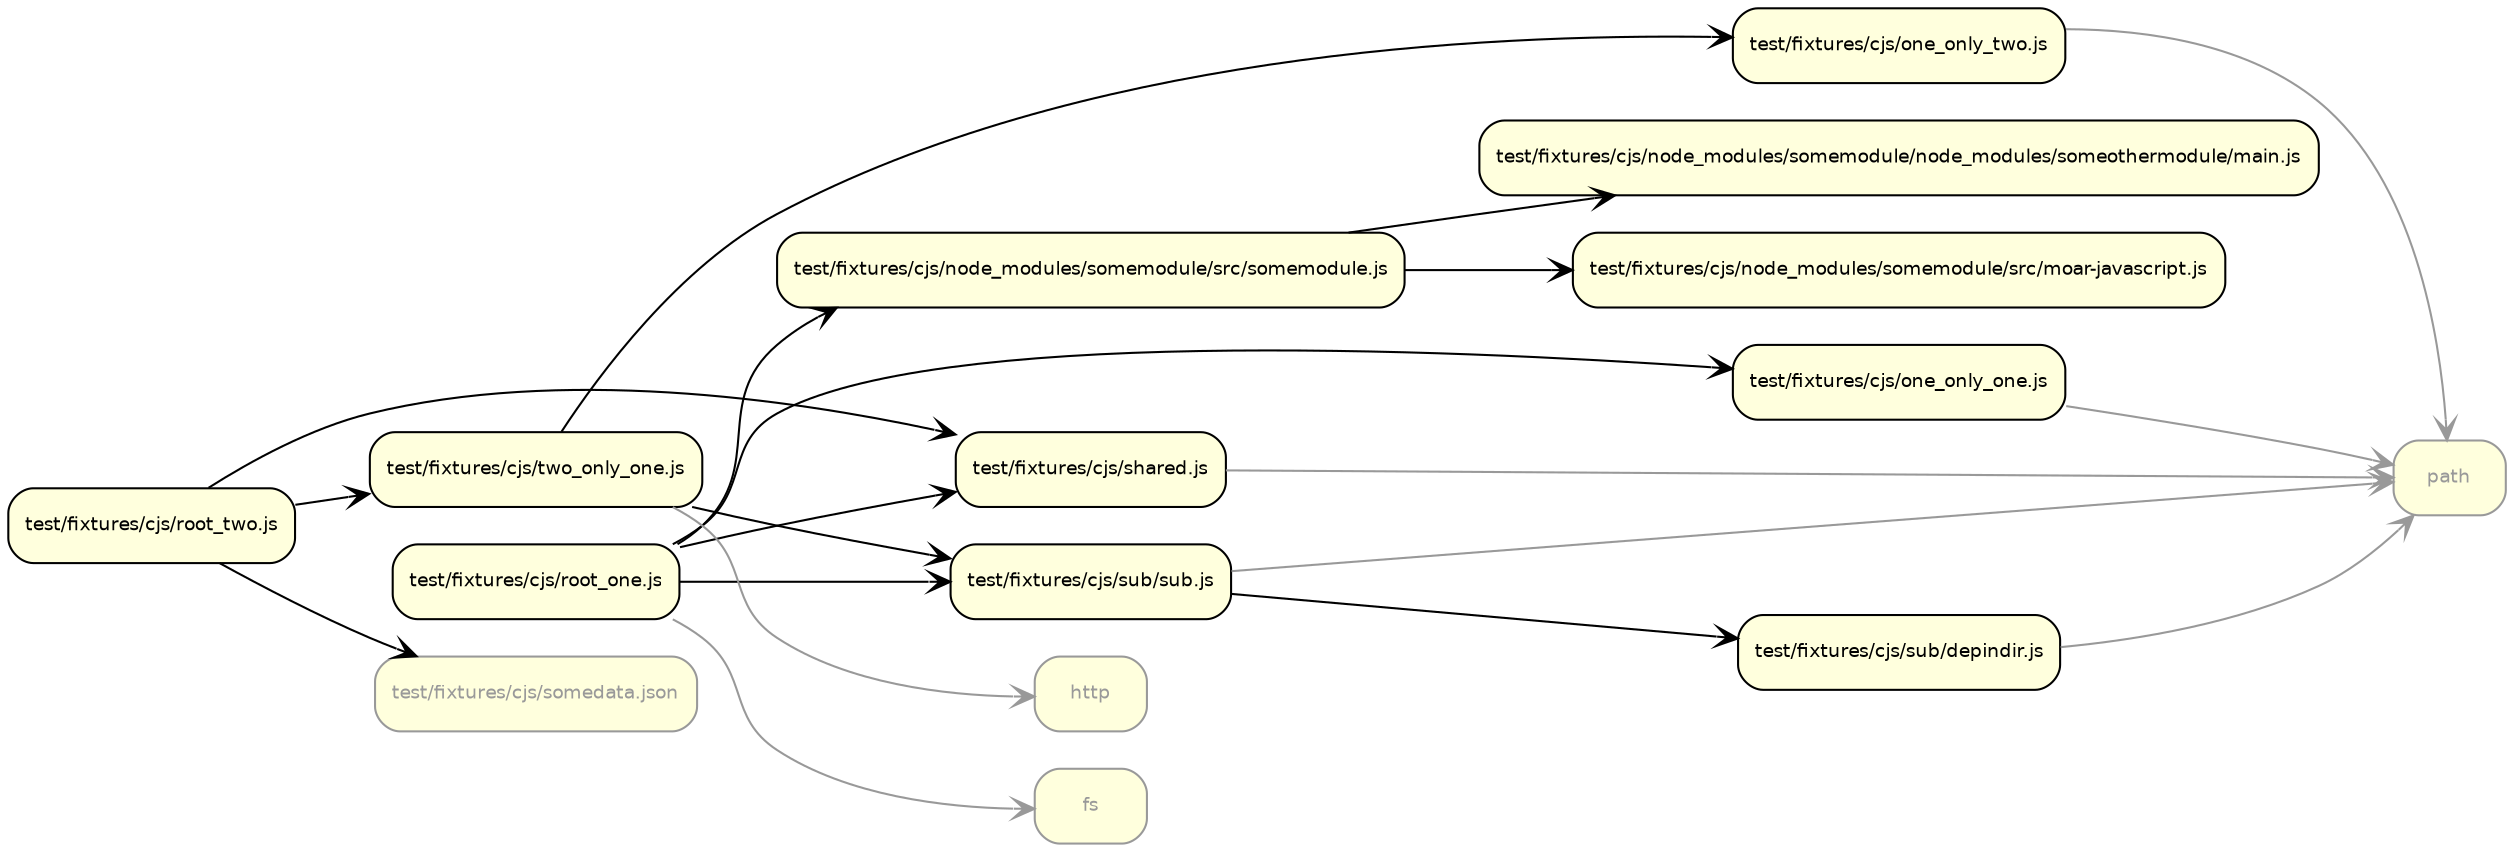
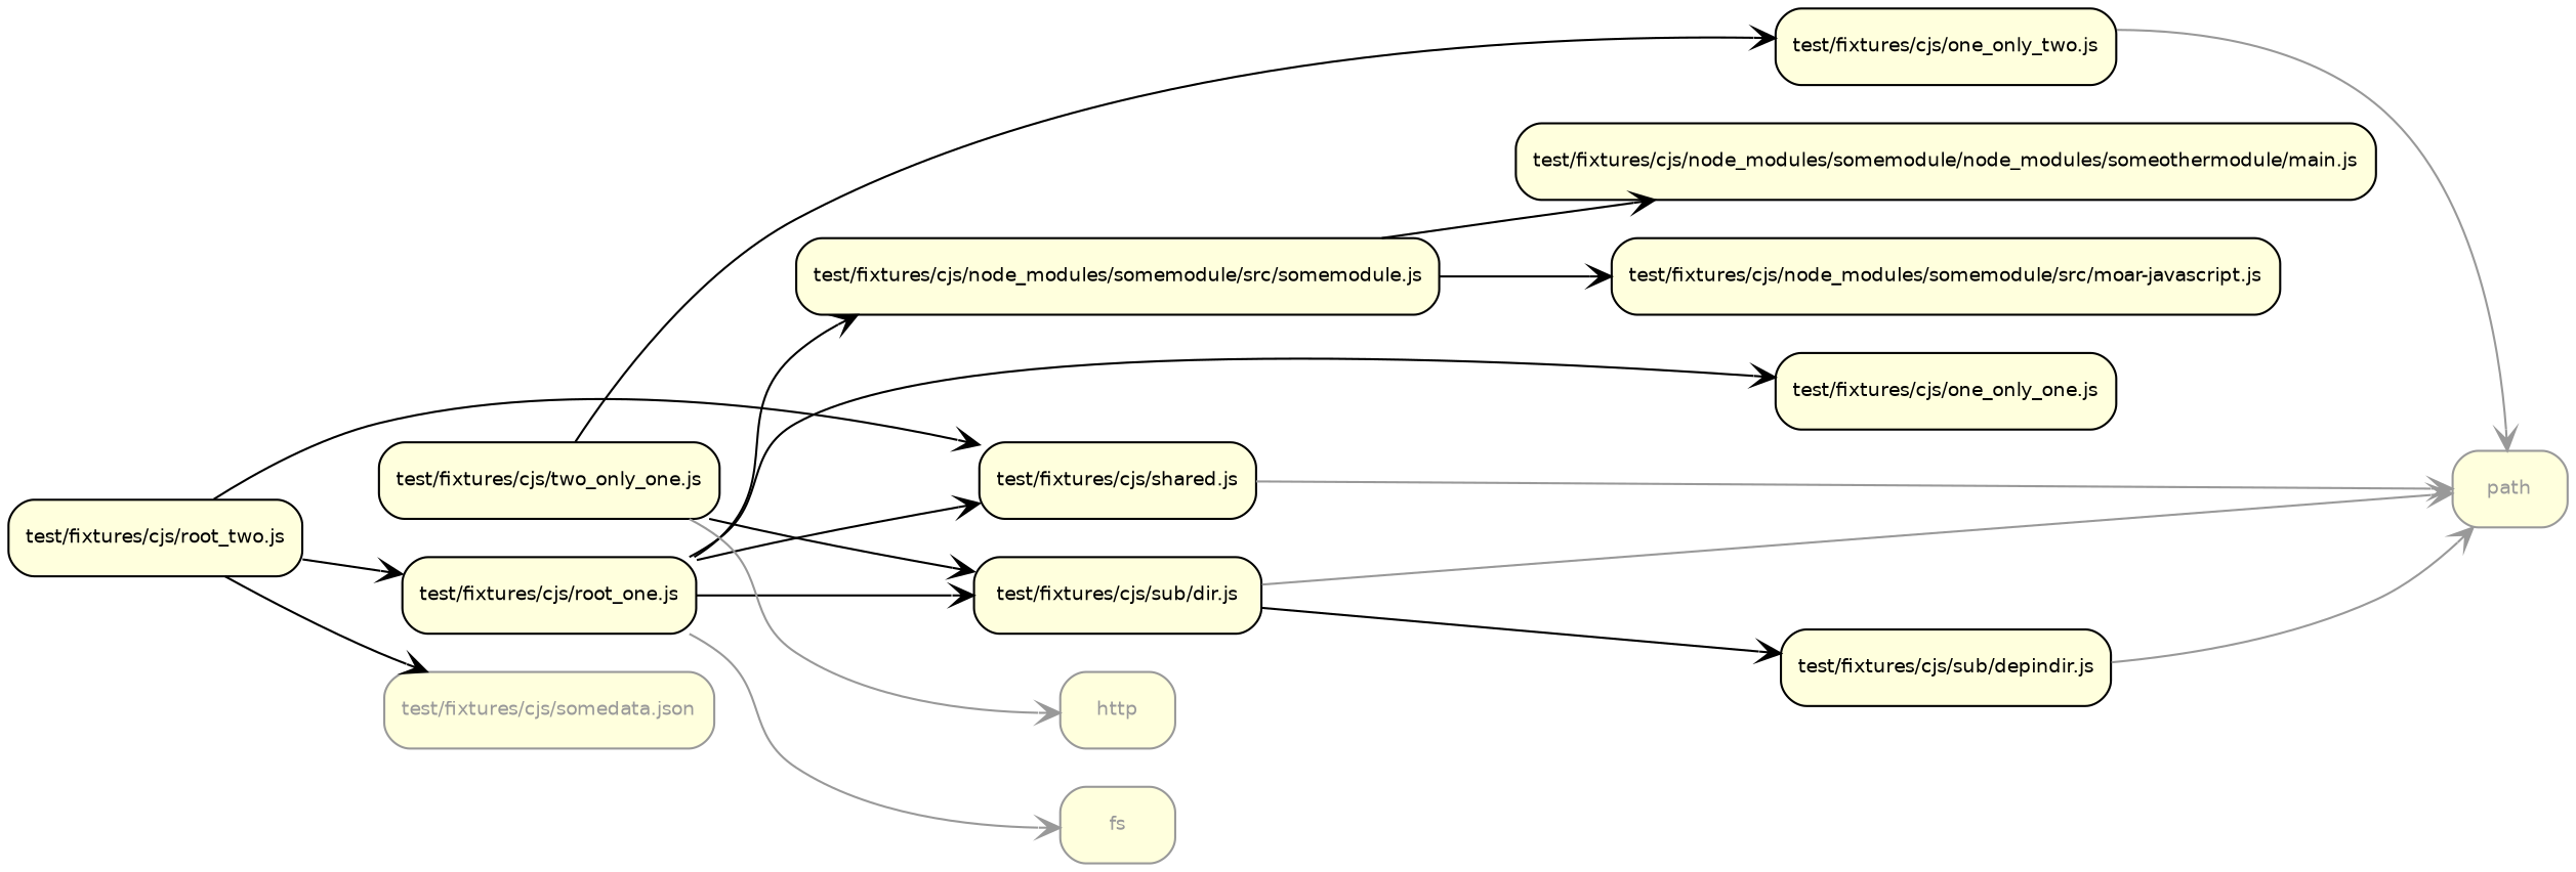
  digraph {
    ordering=out
    rankdir=LR
    splines=true
    node [color=black fillcolor="#ffffdd" fontcolor=black fontname=Helvetica fontsize=9 shape=box style="rounded, filled"]
    edge [arrowhead=vee color=black fontname=Helvetica fontsize=9]
    "test/fixtures/cjs/node_modules/somemodule/src/somemodule.js"
    "test/fixtures/cjs/node_modules/somemodule/node_modules/someothermodule/main.js"
    "test/fixtures/cjs/node_modules/somemodule/src/moar-javascript.js"
    path [color="#999999" fontcolor="#999999"]
    "test/fixtures/cjs/one_only_one.js"
    "test/fixtures/cjs/one_only_two.js"
    "test/fixtures/cjs/root_one.js"
    "test/fixtures/cjs/shared.js"
-   "test/fixtures/cjs/sub/dir.js" [label="test/fixtures/cjs/sub/sub.js"]
+   "test/fixtures/cjs/sub/dir.js"
    fs [color="#999999" fontcolor="#999999"]
    "test/fixtures/cjs/sub/depindir.js"
    "test/fixtures/cjs/root_two.js"
    "test/fixtures/cjs/two_only_one.js"
    "test/fixtures/cjs/somedata.json" [color="#999999" fontcolor="#999999"]
    http [color="#999999" fontcolor="#999999"]
    "test/fixtures/cjs/node_modules/somemodule/src/somemodule.js" -> "test/fixtures/cjs/node_modules/somemodule/node_modules/someothermodule/main.js"
    "test/fixtures/cjs/node_modules/somemodule/src/somemodule.js" -> "test/fixtures/cjs/node_modules/somemodule/src/moar-javascript.js"
-   "test/fixtures/cjs/one_only_one.js" -> path [color="#999999"]
    "test/fixtures/cjs/one_only_two.js" -> path [color="#999999"]
    "test/fixtures/cjs/root_one.js" -> "test/fixtures/cjs/node_modules/somemodule/src/somemodule.js"
    "test/fixtures/cjs/root_one.js" -> "test/fixtures/cjs/one_only_one.js"
    "test/fixtures/cjs/root_one.js" -> "test/fixtures/cjs/shared.js"
    "test/fixtures/cjs/root_one.js" -> "test/fixtures/cjs/sub/dir.js"
    "test/fixtures/cjs/root_one.js" -> fs [color="#999999"]
    "test/fixtures/cjs/shared.js" -> path [color="#999999"]
    "test/fixtures/cjs/sub/dir.js" -> path [color="#999999"]
    "test/fixtures/cjs/sub/dir.js" -> "test/fixtures/cjs/sub/depindir.js"
    "test/fixtures/cjs/sub/depindir.js" -> path [color="#999999"]
    "test/fixtures/cjs/root_two.js" -> "test/fixtures/cjs/shared.js"
-   "test/fixtures/cjs/root_two.js" -> "test/fixtures/cjs/two_only_one.js"
+   "test/fixtures/cjs/root_two.js" -> "test/fixtures/cjs/root_one.js"
    "test/fixtures/cjs/root_two.js" -> "test/fixtures/cjs/somedata.json"
    "test/fixtures/cjs/two_only_one.js" -> "test/fixtures/cjs/one_only_two.js"
    "test/fixtures/cjs/two_only_one.js" -> "test/fixtures/cjs/sub/dir.js"
    "test/fixtures/cjs/two_only_one.js" -> http [color="#999999"]
  }
